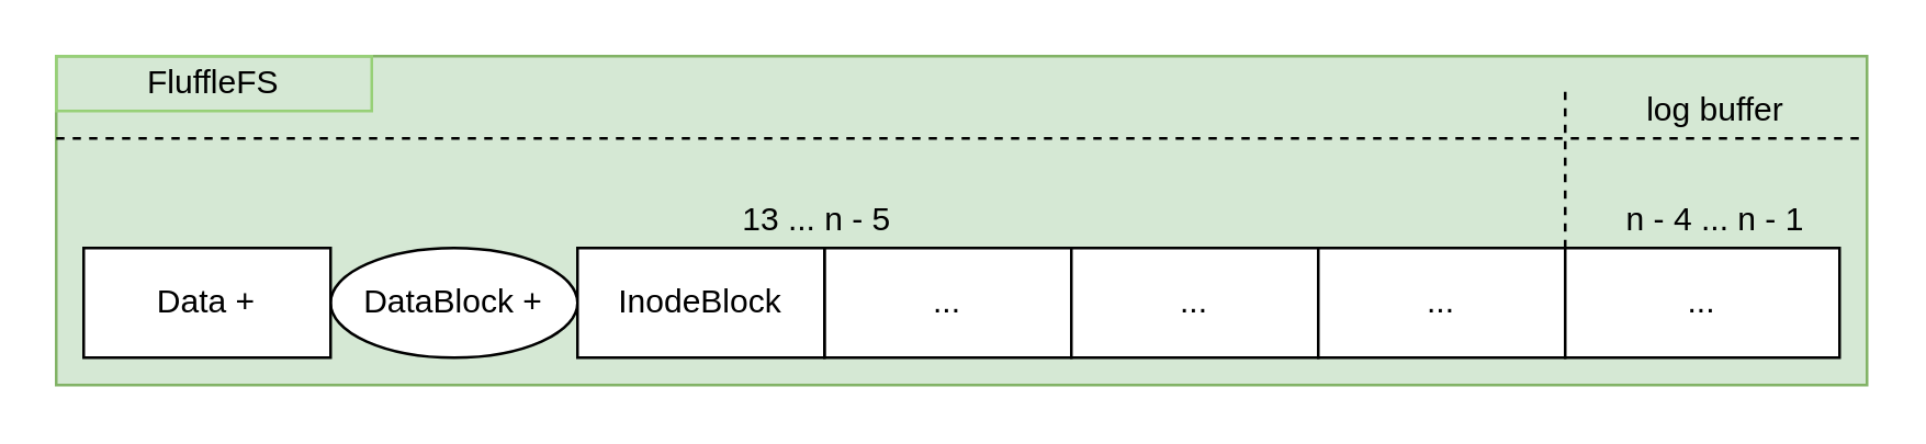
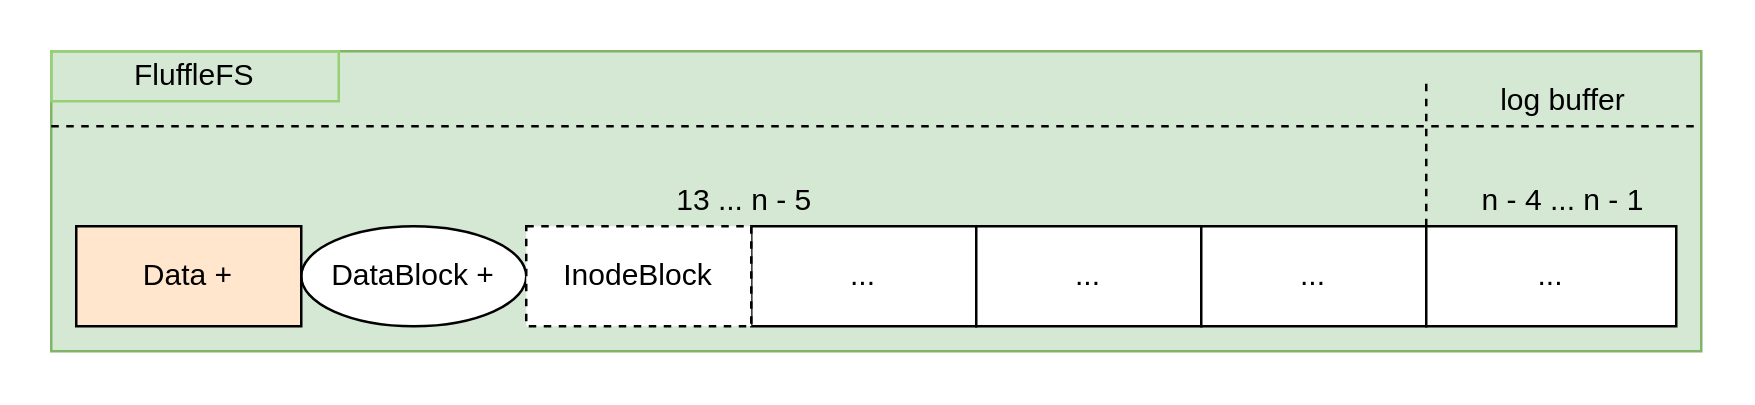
  <mxCell id="0" />
  <mxCell id="1" parent="0" />
  <mxCell id="2" value="" style="rounded=0;whiteSpace=wrap;html=1;fillColor=#d5e8d4;strokeColor=#82b366;" parent="1" vertex="1"><mxGeometry x="20" y="20" width="660" height="120" as="geometry" /></mxCell>
  <mxCell id="3" value="..." style="rounded=0;whiteSpace=wrap;html=1;" parent="1" vertex="1"><mxGeometry x="300" y="90" width="90" height="40" as="geometry" /></mxCell>
  <mxCell id="4" value="FluffleFS" style="text;html=1;fillColor=none;align=center;verticalAlign=middle;whiteSpace=wrap;rounded=0;strokeColor=#97D077;" parent="1" vertex="1"><mxGeometry x="20" y="20" width="115" height="20" as="geometry" /></mxCell>
  <mxCell id="5" value="DataBlock +" style="ellipse;whiteSpace=wrap;html=1;" parent="1" vertex="1"><mxGeometry x="120" y="90" width="90" height="40" as="geometry" /></mxCell>
  <mxCell id="6" value="" style="endArrow=none;dashed=1;html=1;rounded=0;entryX=1;entryY=1;entryDx=0;entryDy=0;" parent="1" edge="1" target="11"><mxGeometry width="50" height="50" relative="1" as="geometry"><mxPoint x="20" y="50" as="sourcePoint" /><mxPoint x="660" y="50" as="targetPoint" /></mxGeometry></mxCell>
- <mxCell id="7" value="InodeBlock" style="rounded=0;whiteSpace=wrap;html=1;" vertex="1" parent="1"><mxGeometry x="210" y="90" width="90" height="40" as="geometry" /></mxCell>
- <mxCell id="8" value="&lt;div&gt;Data + &lt;br&gt;&lt;/div&gt;" style="rounded=0;whiteSpace=wrap;html=1;" vertex="1" parent="1"><mxGeometry x="30" y="90" width="90" height="40" as="geometry" /></mxCell>
+ <mxCell id="7" value="InodeBlock" style="rounded=0;whiteSpace=wrap;html=1;dashed=1;" vertex="1" parent="1"><mxGeometry x="210" y="90" width="90" height="40" as="geometry" /></mxCell>
+ <mxCell id="8" value="&lt;div&gt;Data + &lt;br&gt;&lt;/div&gt;" style="rounded=0;whiteSpace=wrap;html=1;fillColor=#ffe6cc;" vertex="1" parent="1"><mxGeometry x="30" y="90" width="90" height="40" as="geometry" /></mxCell>
  <mxCell id="9" value="13 ... n - 5" style="text;html=1;strokeColor=none;fillColor=none;align=center;verticalAlign=middle;whiteSpace=wrap;rounded=0;" vertex="1" parent="1"><mxGeometry x="35" y="70" width="525" height="20" as="geometry" /></mxCell>
  <mxCell id="10" value="" style="endArrow=none;dashed=1;html=1;rounded=0;entryX=0;entryY=0;entryDx=0;entryDy=0;exitX=1;exitY=0;exitDx=0;exitDy=0;" edge="1" parent="1" source="13" target="11"><mxGeometry width="50" height="50" relative="1" as="geometry"><mxPoint x="580.43" y="80" as="sourcePoint" /><mxPoint x="580" y="50" as="targetPoint" /><Array as="points"><mxPoint x="570" y="70" /></Array></mxGeometry></mxCell>
  <mxCell id="11" value="&lt;div&gt;log buffer&lt;/div&gt;" style="text;html=1;strokeColor=none;fillColor=none;align=center;verticalAlign=middle;whiteSpace=wrap;rounded=0;" vertex="1" parent="1"><mxGeometry x="570" y="30" width="110" height="20" as="geometry" /></mxCell>
  <mxCell id="12" value="..." style="rounded=0;whiteSpace=wrap;html=1;" vertex="1" parent="1"><mxGeometry x="390" y="90" width="90" height="40" as="geometry" /></mxCell>
  <mxCell id="13" value="..." style="rounded=0;whiteSpace=wrap;html=1;" vertex="1" parent="1"><mxGeometry x="480" y="90" width="90" height="40" as="geometry" /></mxCell>
  <mxCell id="14" value="..." style="rounded=0;whiteSpace=wrap;html=1;" vertex="1" parent="1"><mxGeometry x="570" y="90" width="100" height="40" as="geometry" /></mxCell>
  <mxCell id="15" value="n - 4 ... n - 1" style="text;html=1;strokeColor=none;fillColor=none;align=center;verticalAlign=middle;whiteSpace=wrap;rounded=0;" vertex="1" parent="1"><mxGeometry x="580" y="70" width="90" height="20" as="geometry" /></mxCell>
